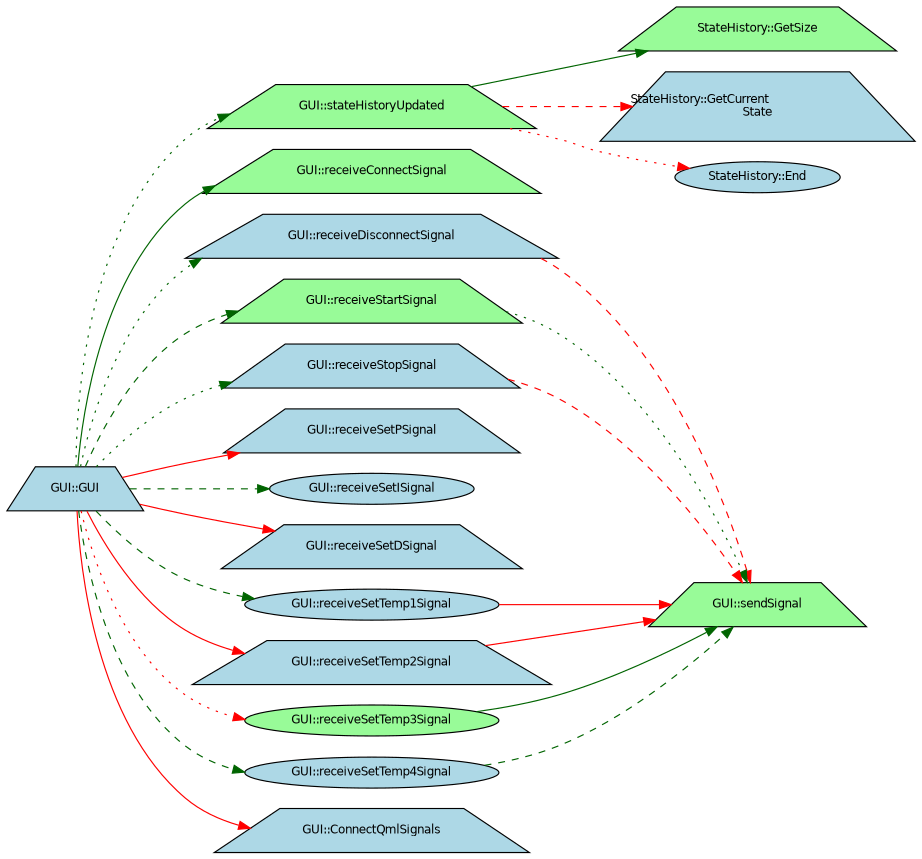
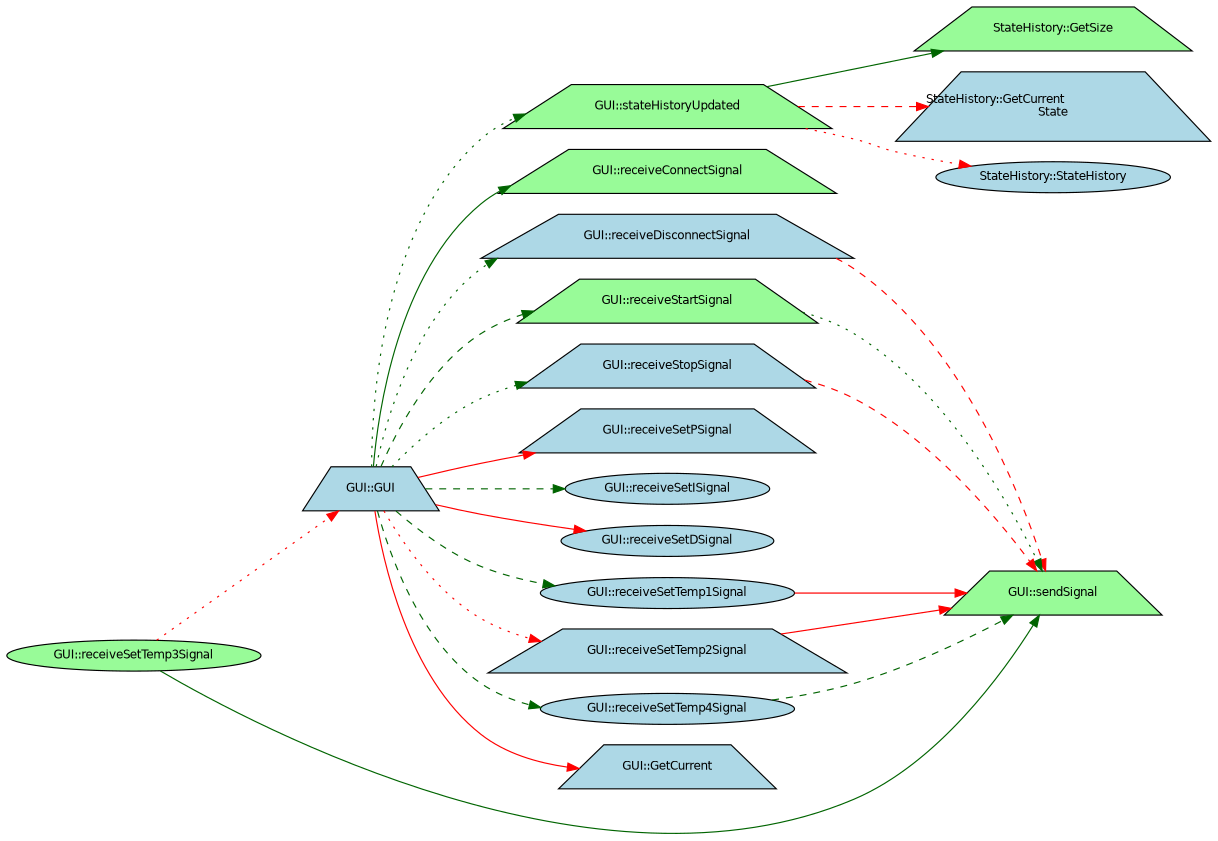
  digraph {
    rankdir=LR
    node [color=black fillcolor=lightblue fontname=Helvetica fontsize=10 shape=trapezium style=filled]
    edge [color=darkgreen fontname=Helvetica fontsize=10 labelfontname=Helvetica labelfontsize=10 style=solid]
    n1 [fontcolor=black height=0.2 label="GUI::GUI" width=0.4]
    n2 [fillcolor=palegreen height=0.2 label="GUI::stateHistoryUpdated" width=0.4]
    n3 [fillcolor=palegreen height=0.2 label="GUI::receiveConnectSignal" width=0.4]
    n4 [height=0.2 label="GUI::receiveDisconnectSignal" width=0.4]
    n5 [fillcolor=palegreen height=0.2 label="GUI::receiveStartSignal" width=0.4]
    n6 [height=0.2 label="GUI::receiveStopSignal" width=0.4]
    n7 [height=0.2 label="GUI::receiveSetPSignal" width=0.4]
    n8 [height=0.2 label="GUI::receiveSetISignal" shape=ellipse width=0.4]
-   n9 [height=0.2 label="GUI::receiveSetDSignal" width=0.4]
+   n9 [height=0.2 label="GUI::receiveSetDSignal" shape=ellipse width=0.4]
    n10 [height=0.2 label="GUI::receiveSetTemp1Signal" shape=ellipse width=0.4]
    n11 [height=0.2 label="GUI::receiveSetTemp2Signal" width=0.4]
    n12 [fillcolor=palegreen height=0.2 label="GUI::receiveSetTemp3Signal" shape=ellipse width=0.4]
    n13 [height=0.2 label="GUI::receiveSetTemp4Signal" shape=ellipse width=0.4]
-   n14 [height=0.2 label="GUI::ConnectQmlSignals" width=0.4]
+   n14 [height=0.2 label="GUI::GetCurrent" width=0.4]
    n15 [fillcolor=palegreen height=0.2 label="StateHistory::GetSize" width=0.4]
    n16 [height=0.2 label="StateHistory::GetCurrent\lState" width=0.4]
-   n17 [height=0.2 label="StateHistory::End" shape=ellipse width=0.4]
+   n17 [height=0.2 label="StateHistory::StateHistory" shape=ellipse width=0.4]
    n18 [fillcolor=palegreen height=0.2 label="GUI::sendSignal" width=0.4]
    n1 -> n2 [style=dotted]
    n1 -> n3
    n1 -> n4 [style=dotted]
    n1 -> n5 [style=dashed]
    n1 -> n6 [style=dotted]
    n1 -> n7 [color=red]
    n1 -> n8 [style=dashed]
    n1 -> n9 [color=red]
    n1 -> n10 [style=dashed]
-   n1 -> n11 [color=red]
-   n1 -> n12 [color=red style=dotted]
+   n1 -> n11 [color=red style=dotted]
+   n12 -> n1 [color=red style=dotted]
    n1 -> n13 [style=dashed]
    n1 -> n14 [color=red]
    n2 -> n15
    n2 -> n16 [color=red style=dashed]
    n2 -> n17 [color=red style=dotted]
    n4 -> n18 [color=red style=dashed]
    n5 -> n18 [style=dotted]
    n6 -> n18 [color=red style=dashed]
    n10 -> n18 [color=red]
    n11 -> n18 [color=red]
    n12 -> n18
    n13 -> n18 [style=dashed]
  }
